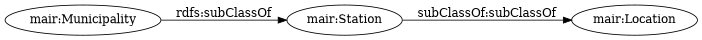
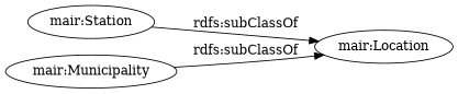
  digraph {
    rankdir=LR
    "mair:Station"
    "mair:Location"
    "mair:Municipality"
-   "mair:Station" -> "mair:Location" [label="subClassOf:subClassOf"]
-   "mair:Municipality" -> "mair:Station" [label="rdfs:subClassOf"]
+   "mair:Station" -> "mair:Location" [label="rdfs:subClassOf"]
+   "mair:Municipality" -> "mair:Location" [label="rdfs:subClassOf"]
  }
